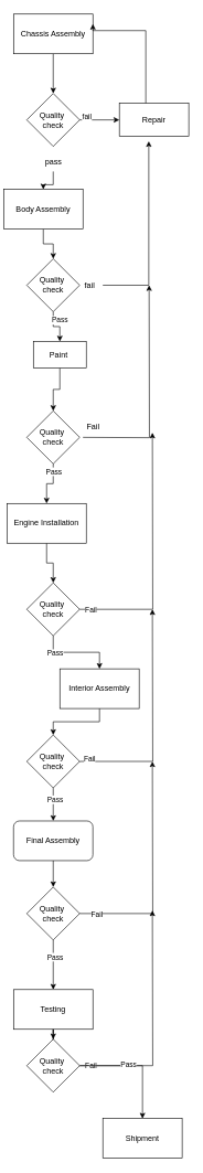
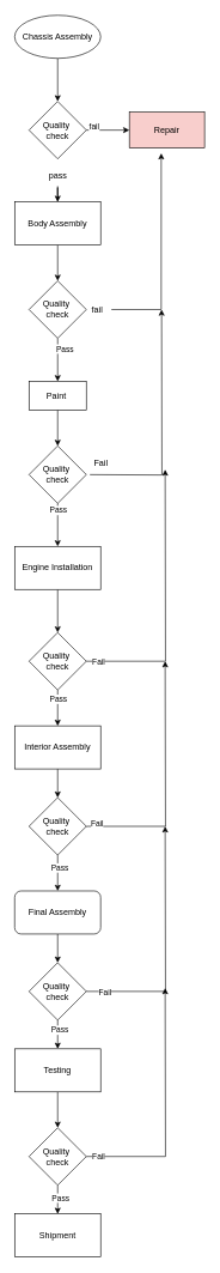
  <mxCell id="0" />
  <mxCell id="1" parent="0" />
  <mxCell id="2" value="" style="edgeStyle=orthogonalEdgeStyle;rounded=0;orthogonalLoop=1;jettySize=auto;html=1;" edge="1" parent="1" source="3" target="6"><mxGeometry relative="1" as="geometry" /></mxCell>
- <mxCell id="3" value="Chassis Assembly" style="whiteSpace=wrap;html=1;" vertex="1" parent="1"><mxGeometry x="20" y="20" width="120" height="60" as="geometry" /></mxCell>
+ <mxCell id="3" value="Chassis Assembly" style="ellipse;whiteSpace=wrap;html=1;" vertex="1" parent="1"><mxGeometry x="20" y="20" width="120" height="60" as="geometry" /></mxCell>
  <mxCell id="4" value="" style="edgeStyle=orthogonalEdgeStyle;rounded=0;orthogonalLoop=1;jettySize=auto;html=1;" edge="1" parent="1" source="6" target="8"><mxGeometry relative="1" as="geometry" /></mxCell>
  <mxCell id="5" value="fail" style="edgeLabel;html=1;align=center;verticalAlign=middle;resizable=0;points=[];" vertex="1" connectable="0" parent="4"><mxGeometry x="-0.656" y="5" relative="1" as="geometry"><mxPoint as="offset" /></mxGeometry></mxCell>
  <mxCell id="6" value="Quality&amp;nbsp;&lt;div&gt;check&lt;/div&gt;" style="rhombus;whiteSpace=wrap;html=1;" vertex="1" parent="1"><mxGeometry x="40" y="140" width="80" height="80" as="geometry" /></mxCell>
- <mxCell id="7" style="edgeStyle=orthogonalEdgeStyle;rounded=0;orthogonalLoop=1;jettySize=auto;html=1;entryX=1;entryY=0.25;entryDx=0;entryDy=0;" edge="1" parent="1" source="8" target="3"><mxGeometry relative="1" as="geometry"><Array as="points"><mxPoint x="220" y="45" /></Array></mxGeometry></mxCell>
- <mxCell id="8" value="Repair" style="whiteSpace=wrap;html=1;" vertex="1" parent="1"><mxGeometry x="180" y="155" width="105" height="50" as="geometry" /></mxCell>
+ <mxCell id="8" value="Repair" style="whiteSpace=wrap;html=1;fillColor=#f8cecc;" vertex="1" parent="1"><mxGeometry x="180" y="155" width="105" height="50" as="geometry" /></mxCell>
  <mxCell id="9" value="" style="edgeStyle=orthogonalEdgeStyle;rounded=0;orthogonalLoop=1;jettySize=auto;html=1;" edge="1" parent="1" source="10" target="12"><mxGeometry relative="1" as="geometry" /></mxCell>
  <mxCell id="10" value="pass" style="text;html=1;align=center;verticalAlign=middle;resizable=0;points=[];autosize=1;strokeColor=none;fillColor=none;" vertex="1" parent="1"><mxGeometry x="55" y="228" width="50" height="30" as="geometry" /></mxCell>
  <mxCell id="11" value="" style="edgeStyle=orthogonalEdgeStyle;rounded=0;orthogonalLoop=1;jettySize=auto;html=1;" edge="1" parent="1" source="12" target="15"><mxGeometry relative="1" as="geometry" /></mxCell>
- <mxCell id="12" value="Body Assembly" style="whiteSpace=wrap;html=1;" vertex="1" parent="1"><mxGeometry x="5" y="285" width="120" height="60" as="geometry" /></mxCell>
+ <mxCell id="12" value="Body Assembly" style="whiteSpace=wrap;html=1;" vertex="1" parent="1"><mxGeometry x="20" y="280" width="120" height="60" as="geometry" /></mxCell>
  <mxCell id="13" value="" style="edgeStyle=orthogonalEdgeStyle;rounded=0;orthogonalLoop=1;jettySize=auto;html=1;exitX=0.5;exitY=1;exitDx=0;exitDy=0;exitPerimeter=0;" edge="1" parent="1" source="15" target="18"><mxGeometry relative="1" as="geometry" /></mxCell>
  <mxCell id="14" value="Pass" style="edgeLabel;html=1;align=center;verticalAlign=middle;resizable=0;points=[];" vertex="1" connectable="0" parent="13"><mxGeometry x="-0.583" y="9" relative="1" as="geometry"><mxPoint y="1" as="offset" /></mxGeometry></mxCell>
  <mxCell id="15" value="Quality&amp;nbsp;&lt;div&gt;check&lt;/div&gt;" style="rhombus;whiteSpace=wrap;html=1;" vertex="1" parent="1"><mxGeometry x="40" y="390" width="80" height="80" as="geometry" /></mxCell>
  <mxCell id="16" value="fail" style="text;html=1;align=center;verticalAlign=middle;resizable=0;points=[];autosize=1;strokeColor=none;fillColor=none;" vertex="1" parent="1"><mxGeometry x="115" y="415" width="40" height="30" as="geometry" /></mxCell>
  <mxCell id="17" value="" style="edgeStyle=orthogonalEdgeStyle;rounded=0;orthogonalLoop=1;jettySize=auto;html=1;" edge="1" parent="1" source="18" target="23"><mxGeometry relative="1" as="geometry" /></mxCell>
- <mxCell id="18" value="Paint&amp;nbsp;" style="whiteSpace=wrap;html=1;" vertex="1" parent="1"><mxGeometry x="50" y="515" width="80" height="40" as="geometry" /></mxCell>
+ <mxCell id="18" value="Paint&amp;nbsp;" style="whiteSpace=wrap;html=1;" vertex="1" parent="1"><mxGeometry x="40" y="530" width="80" height="40" as="geometry" /></mxCell>
  <mxCell id="19" style="edgeStyle=orthogonalEdgeStyle;rounded=0;orthogonalLoop=1;jettySize=auto;html=1;entryX=0.424;entryY=1.145;entryDx=0;entryDy=0;entryPerimeter=0;" edge="1" parent="1" source="16" target="8"><mxGeometry relative="1" as="geometry"><Array as="points"><mxPoint x="135" y="430" /><mxPoint x="225" y="430" /></Array></mxGeometry></mxCell>
  <mxCell id="20" value="" style="edgeStyle=orthogonalEdgeStyle;rounded=0;orthogonalLoop=1;jettySize=auto;html=1;" edge="1" parent="1" source="23" target="26"><mxGeometry relative="1" as="geometry" /></mxCell>
  <mxCell id="21" value="Pass" style="edgeLabel;html=1;align=center;verticalAlign=middle;resizable=0;points=[];" vertex="1" connectable="0" parent="20"><mxGeometry x="-0.728" relative="1" as="geometry"><mxPoint y="1" as="offset" /></mxGeometry></mxCell>
  <mxCell id="22" style="edgeStyle=orthogonalEdgeStyle;rounded=0;orthogonalLoop=1;jettySize=auto;html=1;" edge="1" parent="1"><mxGeometry relative="1" as="geometry"><mxPoint x="225" y="430" as="targetPoint" /><mxPoint x="125" y="660" as="sourcePoint" /></mxGeometry></mxCell>
  <mxCell id="23" value="Quality&amp;nbsp;&lt;div&gt;check&lt;/div&gt;" style="rhombus;whiteSpace=wrap;html=1;" vertex="1" parent="1"><mxGeometry x="40" y="620" width="80" height="80" as="geometry" /></mxCell>
  <mxCell id="24" value="Fail" style="text;html=1;align=center;verticalAlign=middle;resizable=0;points=[];autosize=1;strokeColor=none;fillColor=none;" vertex="1" parent="1"><mxGeometry x="120" y="630" width="40" height="30" as="geometry" /></mxCell>
  <mxCell id="25" value="" style="edgeStyle=orthogonalEdgeStyle;rounded=0;orthogonalLoop=1;jettySize=auto;html=1;" edge="1" parent="1" source="26" target="31"><mxGeometry relative="1" as="geometry" /></mxCell>
- <mxCell id="26" value="Engine Installation" style="whiteSpace=wrap;html=1;" vertex="1" parent="1"><mxGeometry x="10" y="760" width="120" height="60" as="geometry" /></mxCell>
+ <mxCell id="26" value="Engine Installation" style="whiteSpace=wrap;html=1;" vertex="1" parent="1"><mxGeometry x="20" y="760" width="120" height="60" as="geometry" /></mxCell>
  <mxCell id="27" value="" style="edgeStyle=orthogonalEdgeStyle;rounded=0;orthogonalLoop=1;jettySize=auto;html=1;" edge="1" parent="1" source="31" target="33"><mxGeometry relative="1" as="geometry" /></mxCell>
  <mxCell id="28" value="Pass" style="edgeLabel;html=1;align=center;verticalAlign=middle;resizable=0;points=[];" vertex="1" connectable="0" parent="27"><mxGeometry x="-0.543" relative="1" as="geometry"><mxPoint y="1" as="offset" /></mxGeometry></mxCell>
  <mxCell id="29" style="edgeStyle=orthogonalEdgeStyle;rounded=0;orthogonalLoop=1;jettySize=auto;html=1;" edge="1" parent="1" source="31"><mxGeometry relative="1" as="geometry"><mxPoint x="230" y="652.982" as="targetPoint" /></mxGeometry></mxCell>
  <mxCell id="30" value="Fail" style="edgeLabel;html=1;align=center;verticalAlign=middle;resizable=0;points=[];" vertex="1" connectable="0" parent="29"><mxGeometry x="-0.917" relative="1" as="geometry"><mxPoint as="offset" /></mxGeometry></mxCell>
  <mxCell id="31" value="Quality&amp;nbsp;&lt;div&gt;check&lt;/div&gt;" style="rhombus;whiteSpace=wrap;html=1;" vertex="1" parent="1"><mxGeometry x="40" y="880" width="80" height="80" as="geometry" /></mxCell>
  <mxCell id="32" value="" style="edgeStyle=orthogonalEdgeStyle;rounded=0;orthogonalLoop=1;jettySize=auto;html=1;" edge="1" parent="1" source="33" target="38"><mxGeometry relative="1" as="geometry" /></mxCell>
- <mxCell id="33" value="Interior Assembly" style="whiteSpace=wrap;html=1;" vertex="1" parent="1"><mxGeometry x="90" y="1010" width="120" height="60" as="geometry" /></mxCell>
+ <mxCell id="33" value="Interior Assembly" style="whiteSpace=wrap;html=1;" vertex="1" parent="1"><mxGeometry x="20" y="1010" width="120" height="60" as="geometry" /></mxCell>
  <mxCell id="34" value="" style="edgeStyle=orthogonalEdgeStyle;rounded=0;orthogonalLoop=1;jettySize=auto;html=1;" edge="1" parent="1" source="38" target="40"><mxGeometry relative="1" as="geometry" /></mxCell>
  <mxCell id="35" value="Pass" style="edgeLabel;html=1;align=center;verticalAlign=middle;resizable=0;points=[];" vertex="1" connectable="0" parent="34"><mxGeometry x="-0.333" y="2" relative="1" as="geometry"><mxPoint as="offset" /></mxGeometry></mxCell>
  <mxCell id="36" style="edgeStyle=orthogonalEdgeStyle;rounded=0;orthogonalLoop=1;jettySize=auto;html=1;" edge="1" parent="1" source="38"><mxGeometry relative="1" as="geometry"><mxPoint x="230" y="920" as="targetPoint" /></mxGeometry></mxCell>
  <mxCell id="37" value="Fail" style="edgeLabel;html=1;align=center;verticalAlign=middle;resizable=0;points=[];" vertex="1" connectable="0" parent="36"><mxGeometry x="-0.92" y="5" relative="1" as="geometry"><mxPoint as="offset" /></mxGeometry></mxCell>
  <mxCell id="38" value="Quality&amp;nbsp;&lt;div&gt;check&lt;/div&gt;" style="rhombus;whiteSpace=wrap;html=1;" vertex="1" parent="1"><mxGeometry x="40" y="1110" width="80" height="80" as="geometry" /></mxCell>
  <mxCell id="39" value="" style="edgeStyle=orthogonalEdgeStyle;rounded=0;orthogonalLoop=1;jettySize=auto;html=1;" edge="1" parent="1" source="40" target="45"><mxGeometry relative="1" as="geometry" /></mxCell>
  <mxCell id="40" value="Final Assembly" style="whiteSpace=wrap;html=1;rounded=1;" vertex="1" parent="1"><mxGeometry x="20" y="1240" width="120" height="60" as="geometry" /></mxCell>
  <mxCell id="41" style="edgeStyle=orthogonalEdgeStyle;rounded=0;orthogonalLoop=1;jettySize=auto;html=1;" edge="1" parent="1" source="45"><mxGeometry relative="1" as="geometry"><mxPoint x="230" y="1150" as="targetPoint" /></mxGeometry></mxCell>
  <mxCell id="42" value="Fail" style="edgeLabel;html=1;align=center;verticalAlign=middle;resizable=0;points=[];" vertex="1" connectable="0" parent="41"><mxGeometry x="-0.854" relative="1" as="geometry"><mxPoint as="offset" /></mxGeometry></mxCell>
  <mxCell id="43" value="" style="edgeStyle=orthogonalEdgeStyle;rounded=0;orthogonalLoop=1;jettySize=auto;html=1;" edge="1" parent="1" source="45" target="47"><mxGeometry relative="1" as="geometry" /></mxCell>
  <mxCell id="44" value="Pass" style="edgeLabel;html=1;align=center;verticalAlign=middle;resizable=0;points=[];" vertex="1" connectable="0" parent="43"><mxGeometry x="-0.346" y="2" relative="1" as="geometry"><mxPoint as="offset" /></mxGeometry></mxCell>
  <mxCell id="45" value="Quality&amp;nbsp;&lt;div&gt;check&lt;/div&gt;" style="rhombus;whiteSpace=wrap;html=1;" vertex="1" parent="1"><mxGeometry x="40" y="1340" width="80" height="80" as="geometry" /></mxCell>
  <mxCell id="46" value="" style="edgeStyle=orthogonalEdgeStyle;rounded=0;orthogonalLoop=1;jettySize=auto;html=1;" edge="1" parent="1" source="47" target="52"><mxGeometry relative="1" as="geometry" /></mxCell>
- <mxCell id="47" value="Testing" style="whiteSpace=wrap;html=1;" vertex="1" parent="1"><mxGeometry x="20" y="1495" width="120" height="60" as="geometry" /></mxCell>
+ <mxCell id="47" value="Testing" style="whiteSpace=wrap;html=1;" vertex="1" parent="1"><mxGeometry x="20" y="1460" width="120" height="60" as="geometry" /></mxCell>
  <mxCell id="48" style="edgeStyle=orthogonalEdgeStyle;rounded=0;orthogonalLoop=1;jettySize=auto;html=1;" edge="1" parent="1" source="52"><mxGeometry relative="1" as="geometry"><mxPoint x="230" y="1375.362" as="targetPoint" /></mxGeometry></mxCell>
  <mxCell id="49" value="Fail" style="edgeLabel;html=1;align=center;verticalAlign=middle;resizable=0;points=[];" vertex="1" connectable="0" parent="48"><mxGeometry x="-0.906" relative="1" as="geometry"><mxPoint as="offset" /></mxGeometry></mxCell>
  <mxCell id="50" value="" style="edgeStyle=orthogonalEdgeStyle;rounded=0;orthogonalLoop=1;jettySize=auto;html=1;" edge="1" parent="1" source="52" target="53"><mxGeometry relative="1" as="geometry" /></mxCell>
  <mxCell id="51" value="Pass" style="edgeLabel;html=1;align=center;verticalAlign=middle;resizable=0;points=[];" vertex="1" connectable="0" parent="50"><mxGeometry x="-0.165" y="3" relative="1" as="geometry"><mxPoint as="offset" /></mxGeometry></mxCell>
  <mxCell id="52" value="Quality&amp;nbsp;&lt;div&gt;check&lt;/div&gt;" style="rhombus;whiteSpace=wrap;html=1;" vertex="1" parent="1"><mxGeometry x="40" y="1570" width="80" height="80" as="geometry" /></mxCell>
- <mxCell id="53" value="Shipment" style="whiteSpace=wrap;html=1;" vertex="1" parent="1"><mxGeometry x="155" y="1690" width="120" height="60" as="geometry" /></mxCell>
+ <mxCell id="53" value="Shipment" style="whiteSpace=wrap;html=1;" vertex="1" parent="1"><mxGeometry x="20" y="1690" width="120" height="60" as="geometry" /></mxCell>
